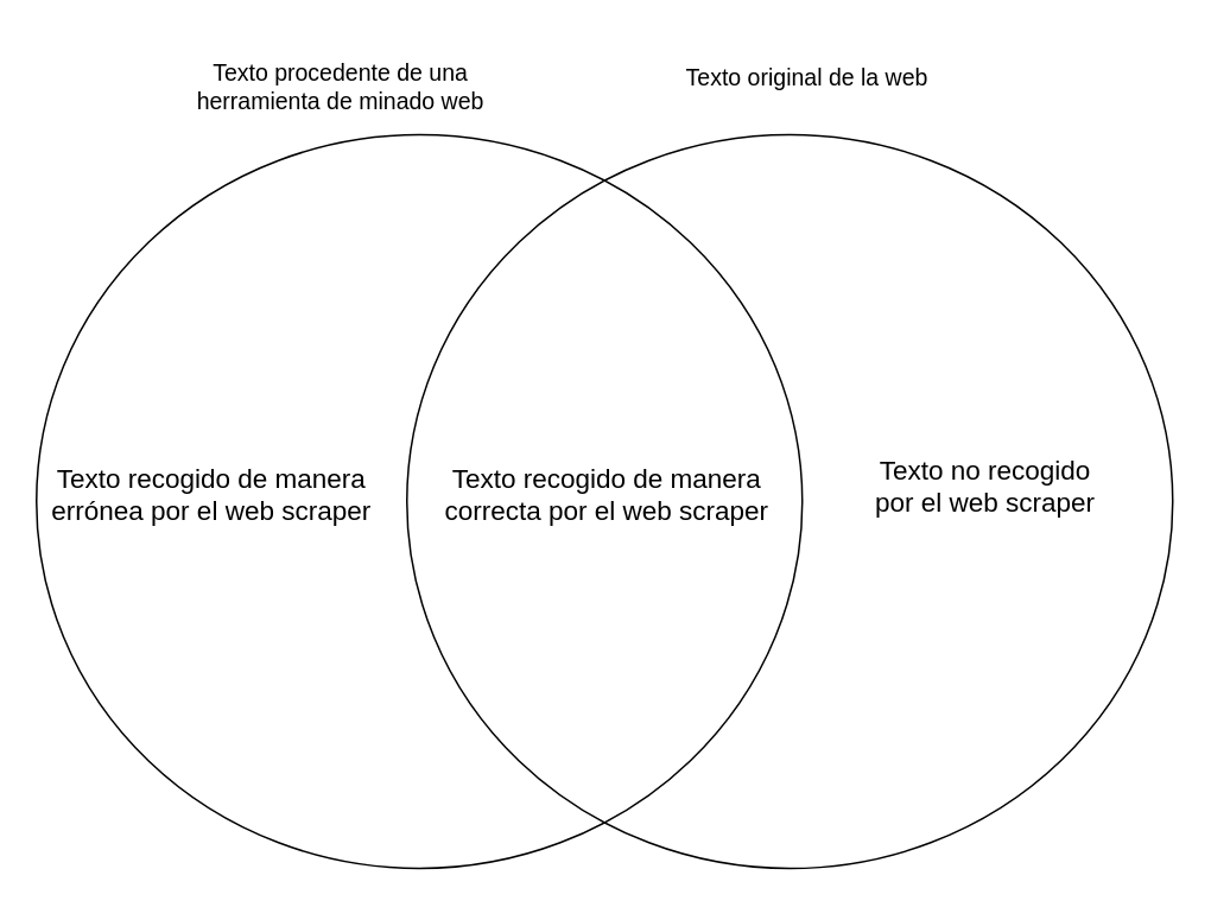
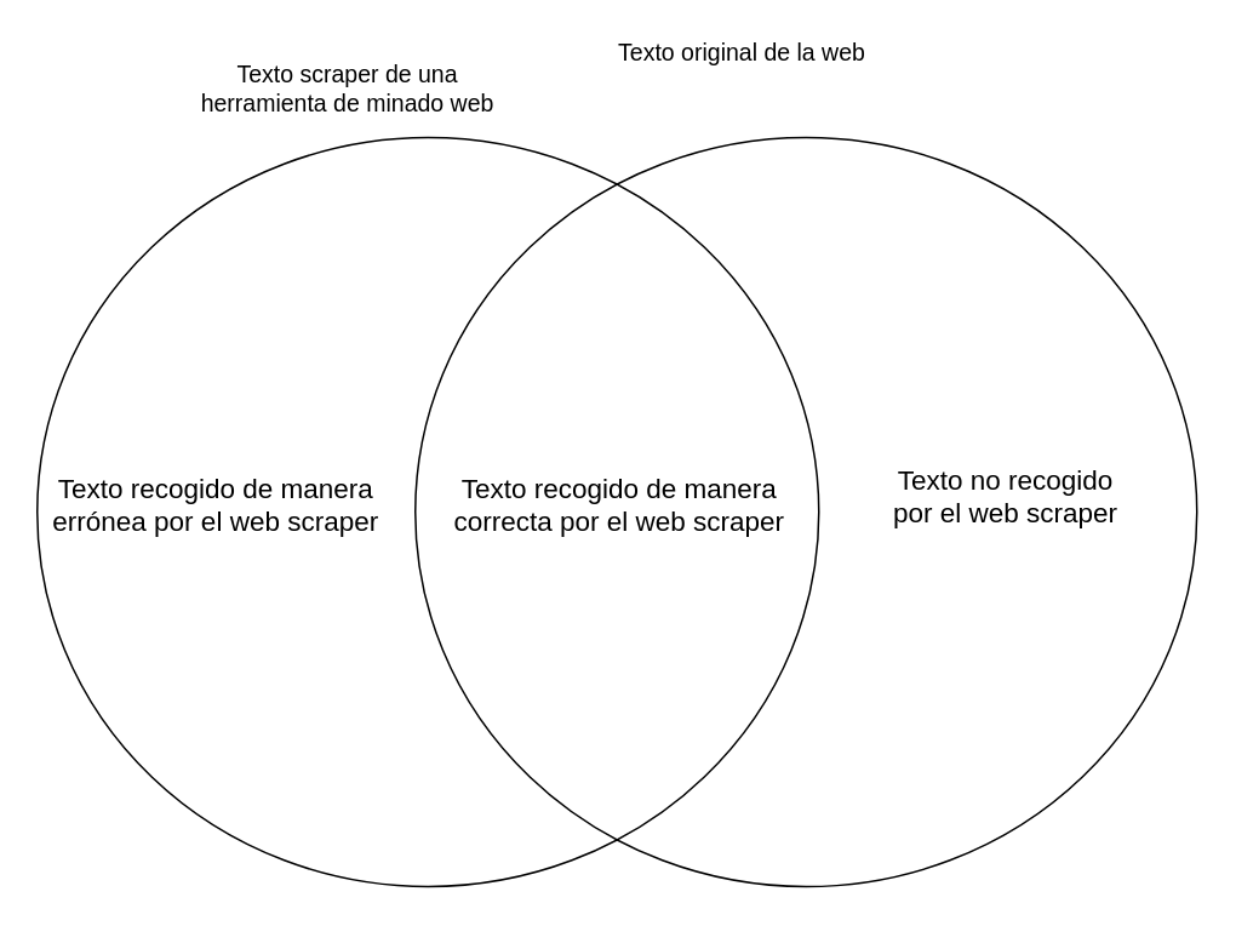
  <mxCell id="0" />
  <mxCell id="1" parent="0" />
  <mxCell id="2" value="" style="ellipse;whiteSpace=wrap;html=1;fillColor=none;" vertex="1" parent="1"><mxGeometry x="20" y="75" width="430" height="412" as="geometry" /></mxCell>
  <mxCell id="3" value="" style="ellipse;whiteSpace=wrap;html=1;fillColor=none;" vertex="1" parent="1"><mxGeometry x="228" y="75" width="430" height="412" as="geometry" /></mxCell>
- <mxCell id="4" value="&lt;font style=&quot;font-size: 13px&quot;&gt;Texto procedente de una herramienta de minado web&lt;/font&gt;" style="text;html=1;strokeColor=none;fillColor=none;align=center;verticalAlign=middle;whiteSpace=wrap;rounded=0;" vertex="1" parent="1"><mxGeometry x="100" y="25" width="182" height="46" as="geometry" /></mxCell>
- <mxCell id="5" value="&lt;font style=&quot;font-size: 13px&quot;&gt;Texto original de la web&lt;/font&gt;" style="text;html=1;strokeColor=none;fillColor=none;align=center;verticalAlign=middle;whiteSpace=wrap;rounded=0;" vertex="1" parent="1"><mxGeometry x="362" y="20" width="182" height="46" as="geometry" /></mxCell>
+ <mxCell id="4" value="&lt;font style=&quot;font-size: 13px&quot;&gt;Texto scraper de una herramienta de minado web&lt;/font&gt;" style="text;html=1;strokeColor=none;fillColor=none;align=center;verticalAlign=middle;whiteSpace=wrap;rounded=0;" vertex="1" parent="1"><mxGeometry x="100" y="25" width="182" height="46" as="geometry" /></mxCell>
+ <mxCell id="5" value="&lt;font style=&quot;font-size: 13px&quot;&gt;Texto original de la web&lt;/font&gt;" style="text;html=1;strokeColor=none;fillColor=none;align=center;verticalAlign=middle;whiteSpace=wrap;rounded=0;" vertex="1" parent="1"><mxGeometry x="317" y="5" width="182" height="46" as="geometry" /></mxCell>
  <mxCell id="6" value="&lt;font style=&quot;font-size: 15px&quot;&gt;Texto no recogido por el web scraper&lt;/font&gt;" style="text;html=1;strokeColor=none;fillColor=none;align=center;verticalAlign=middle;whiteSpace=wrap;rounded=0;fontSize=13;" vertex="1" parent="1"><mxGeometry x="481" y="250.5" width="144" height="42" as="geometry" /></mxCell>
  <mxCell id="7" value="Texto recogido de manera correcta por el web scraper" style="text;html=1;strokeColor=none;fillColor=none;align=center;verticalAlign=middle;whiteSpace=wrap;rounded=0;fontSize=15;" vertex="1" parent="1"><mxGeometry x="246" y="250.5" width="189" height="53" as="geometry" /></mxCell>
  <mxCell id="8" value="Texto recogido de manera errónea por el web scraper" style="text;html=1;strokeColor=none;fillColor=none;align=center;verticalAlign=middle;whiteSpace=wrap;rounded=0;fontSize=15;" vertex="1" parent="1"><mxGeometry x="24" y="250.5" width="189" height="53" as="geometry" /></mxCell>
